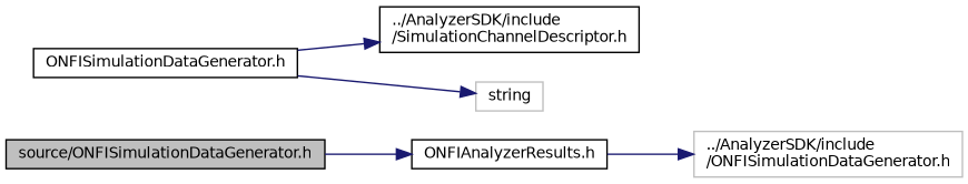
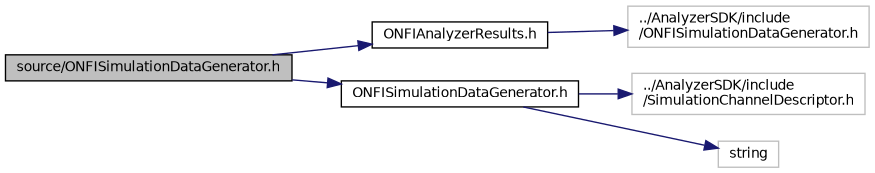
  digraph {
    rankdir=LR
    node [color=black fillcolor=white fontname=Helvetica fontsize=10 shape=record style=filled]
    edge [color=midnightblue fontname=Helvetica fontsize=10 labelfontname=Helvetica labelfontsize=10 style=solid]
    n1 [fillcolor=grey75 fontcolor=black height=0.2 label="source/ONFISimulationDataGenerator.h" width=0.4]
    n2 [height=0.2 label="ONFIAnalyzerResults.h" width=0.4]
    n3 [height=0.2 label="ONFISimulationDataGenerator.h" width=0.4]
    n4 [color=grey75 height=0.2 label="../AnalyzerSDK/include\l/ONFISimulationDataGenerator.h" width=0.4]
-   n5 [height=0.2 label="../AnalyzerSDK/include\l/SimulationChannelDescriptor.h" width=0.4]
+   n5 [color=grey75 height=0.2 label="../AnalyzerSDK/include\l/SimulationChannelDescriptor.h" width=0.4]
    n6 [color=grey75 height=0.2 label=string width=0.4]
    n1 -> n2
+   n1 -> n3
    n2 -> n4
    n3 -> n5
    n3 -> n6
  }
